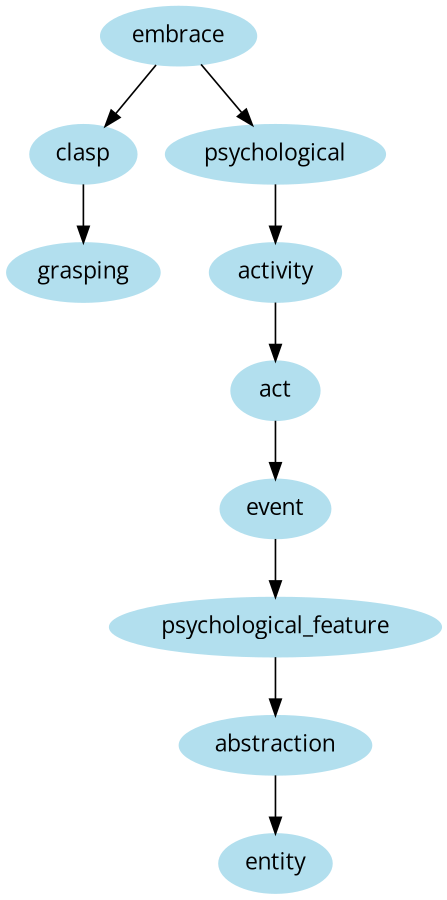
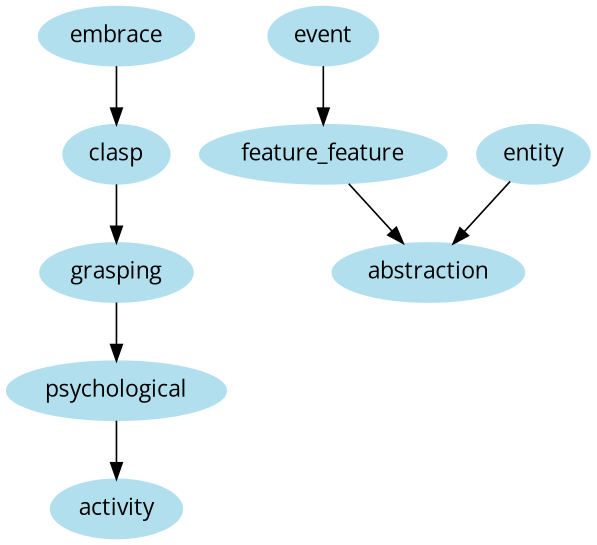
  digraph {
    fontname="Open Sans"
    node [color=lightblue2 fontname="Open Sans" style=filled]
    edge [fontname="Open Sans"]
    embrace
    clasp
    grasping
    n4 [label=psychological]
    activity
-   act
    event
-   psychological_feature
+   psychological_feature [label=feature_feature]
    abstraction
    entity
    embrace -> clasp
    clasp -> grasping
-   embrace -> n4
+   grasping -> n4
    n4 -> activity
-   activity -> act
-   act -> event
    event -> psychological_feature
    psychological_feature -> abstraction
-   abstraction -> entity
+   entity -> abstraction
  }
